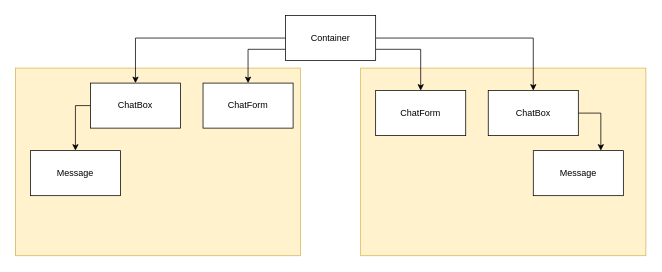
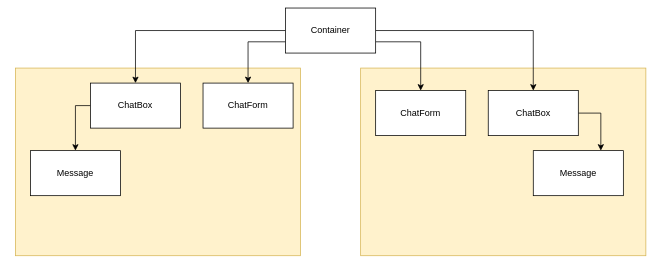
  <mxCell id="0" />
  <mxCell id="1" parent="0" />
  <mxCell id="2" value="" style="rounded=0;whiteSpace=wrap;html=1;fillColor=#fff2cc;strokeColor=#d6b656;" vertex="1" parent="1"><mxGeometry x="480" y="90" width="380" height="250" as="geometry" /></mxCell>
  <mxCell id="3" value="" style="rounded=0;whiteSpace=wrap;html=1;fillColor=#fff2cc;strokeColor=#d6b656;" vertex="1" parent="1"><mxGeometry x="20" y="90" width="380" height="250" as="geometry" /></mxCell>
  <mxCell id="4" style="edgeStyle=orthogonalEdgeStyle;rounded=0;orthogonalLoop=1;jettySize=auto;html=1;exitX=1;exitY=0.5;exitDx=0;exitDy=0;entryX=0.5;entryY=0;entryDx=0;entryDy=0;" edge="1" parent="1" source="8" target="12"><mxGeometry relative="1" as="geometry"><mxPoint x="480" y="60" as="sourcePoint" /></mxGeometry></mxCell>
  <mxCell id="5" style="edgeStyle=orthogonalEdgeStyle;rounded=0;orthogonalLoop=1;jettySize=auto;html=1;exitX=1;exitY=0.75;exitDx=0;exitDy=0;" edge="1" parent="1" source="8" target="10"><mxGeometry relative="1" as="geometry"><mxPoint x="480" y="75" as="sourcePoint" /></mxGeometry></mxCell>
  <mxCell id="6" style="edgeStyle=orthogonalEdgeStyle;rounded=0;orthogonalLoop=1;jettySize=auto;html=1;exitX=0;exitY=0.75;exitDx=0;exitDy=0;entryX=0.5;entryY=0;entryDx=0;entryDy=0;" edge="1" parent="1" source="8" target="14"><mxGeometry relative="1" as="geometry"><mxPoint x="420" y="65" as="sourcePoint" /></mxGeometry></mxCell>
  <mxCell id="7" style="edgeStyle=orthogonalEdgeStyle;rounded=0;orthogonalLoop=1;jettySize=auto;html=1;exitX=0;exitY=0.5;exitDx=0;exitDy=0;entryX=0.5;entryY=0;entryDx=0;entryDy=0;" edge="1" parent="1" source="8" target="16"><mxGeometry relative="1" as="geometry"><mxPoint x="420" y="50" as="sourcePoint" /></mxGeometry></mxCell>
- <mxCell id="8" value="Container" style="rounded=0;whiteSpace=wrap;html=1;" vertex="1" parent="1"><mxGeometry x="380" y="20" width="120" height="60" as="geometry" /></mxCell>
+ <mxCell id="8" value="Container" style="rounded=0;whiteSpace=wrap;html=1;" vertex="1" parent="1"><mxGeometry x="380" y="10" width="120" height="60" as="geometry" /></mxCell>
  <mxCell id="9" value="Message" style="rounded=0;whiteSpace=wrap;html=1;" vertex="1" parent="1"><mxGeometry x="710" y="200" width="120" height="60" as="geometry" /></mxCell>
  <mxCell id="10" value="ChatForm" style="rounded=0;whiteSpace=wrap;html=1;" vertex="1" parent="1"><mxGeometry x="500" y="120" width="120" height="60" as="geometry" /></mxCell>
  <mxCell id="11" style="edgeStyle=orthogonalEdgeStyle;rounded=0;orthogonalLoop=1;jettySize=auto;html=1;exitX=1;exitY=0.5;exitDx=0;exitDy=0;entryX=0.75;entryY=0;entryDx=0;entryDy=0;" edge="1" parent="1" source="12" target="9"><mxGeometry relative="1" as="geometry" /></mxCell>
  <mxCell id="12" value="ChatBox" style="rounded=0;whiteSpace=wrap;html=1;" vertex="1" parent="1"><mxGeometry x="650" y="120" width="120" height="60" as="geometry" /></mxCell>
  <mxCell id="13" value="Message" style="rounded=0;whiteSpace=wrap;html=1;" vertex="1" parent="1"><mxGeometry x="40" y="200" width="120" height="60" as="geometry" /></mxCell>
  <mxCell id="14" value="ChatForm" style="rounded=0;whiteSpace=wrap;html=1;" vertex="1" parent="1"><mxGeometry x="270" y="110" width="120" height="60" as="geometry" /></mxCell>
  <mxCell id="15" style="edgeStyle=orthogonalEdgeStyle;rounded=0;orthogonalLoop=1;jettySize=auto;html=1;exitX=0;exitY=0.5;exitDx=0;exitDy=0;entryX=0.5;entryY=0;entryDx=0;entryDy=0;" edge="1" parent="1" source="16" target="13"><mxGeometry relative="1" as="geometry" /></mxCell>
  <mxCell id="16" value="ChatBox" style="rounded=0;whiteSpace=wrap;html=1;" vertex="1" parent="1"><mxGeometry x="120" y="110" width="120" height="60" as="geometry" /></mxCell>
